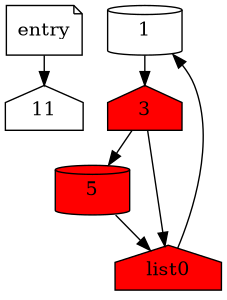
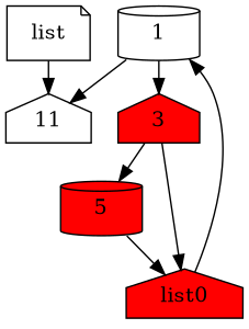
  digraph {
    ranksep=0.3
    node [fillcolor=white shape=house style=filled]
-   n1 [label=entry shape=note]
+   n1 [label=list shape=note]
    11
    1 [shape=cylinder]
    3 [fillcolor=red]
    5 [fillcolor=red shape=cylinder]
    list0 [fillcolor=red]
    n1 -> 11
+   1 -> 11
    1 -> 3
    3 -> 5
    3 -> list0
    5 -> list0
    list0 -> 1
  }
